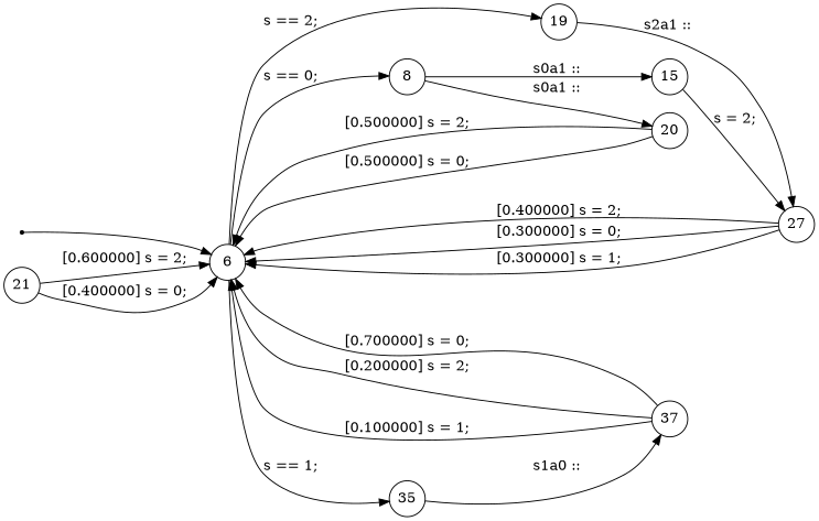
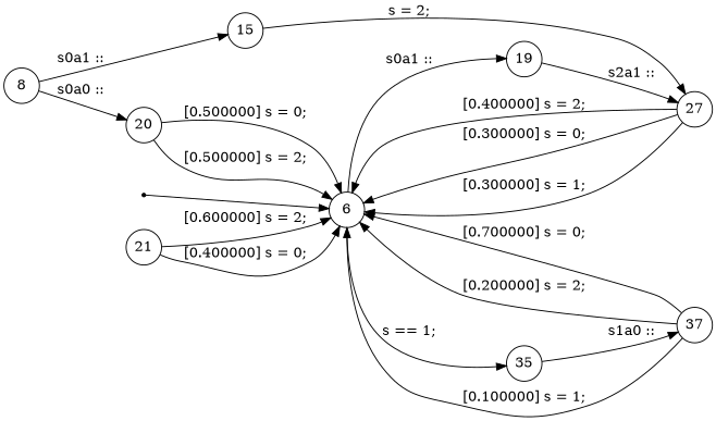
  digraph {
    fontname="DejaVu Serif"
    rankdir=LR
    node [fixedsize=true fontname="DejaVu Serif" shape=circle]
    edge [fontname="DejaVu Serif"]
    n1 [label=6]
    n2 [label=8]
    n3 [label=19]
    n4 [label=35]
    n5 [label=20]
    n6 [label=15]
    n7 [label=27]
    n8 [label=37]
    s93824993319552 [shape=point fixedsize=""]
    n10 [label=21]
-   n1 -> n2 [label="s == 0; "]
-   n1 -> n3 [label="s == 2; "]
+   n1 -> n3 [label="s0a1 :: "]
    n1 -> n4 [label="s == 1; "]
-   n2 -> n5 [label="s0a1 :: "]
+   n2 -> n5 [label="s0a0 :: "]
    n2 -> n6 [label="s0a1 :: "]
    n3 -> n7 [label="s2a1 :: "]
    n4 -> n8 [label="s1a0 :: "]
    n5 -> n1 [label=" [0.500000] s = 0; "]
    n5 -> n1 [label=" [0.500000] s = 2; "]
    n6 -> n7 [label="s = 2; "]
    n7 -> n1 [label=" [0.400000] s = 2; "]
    n7 -> n1 [label=" [0.300000] s = 0; "]
    n7 -> n1 [label=" [0.300000] s = 1; "]
    n8 -> n1 [label=" [0.100000] s = 1; "]
    n8 -> n1 [label=" [0.700000] s = 0; "]
    n8 -> n1 [label=" [0.200000] s = 2; "]
    s93824993319552 -> n1
    n10 -> n1 [label=" [0.400000] s = 0; "]
    n10 -> n1 [label=" [0.600000] s = 2; "]
  }
